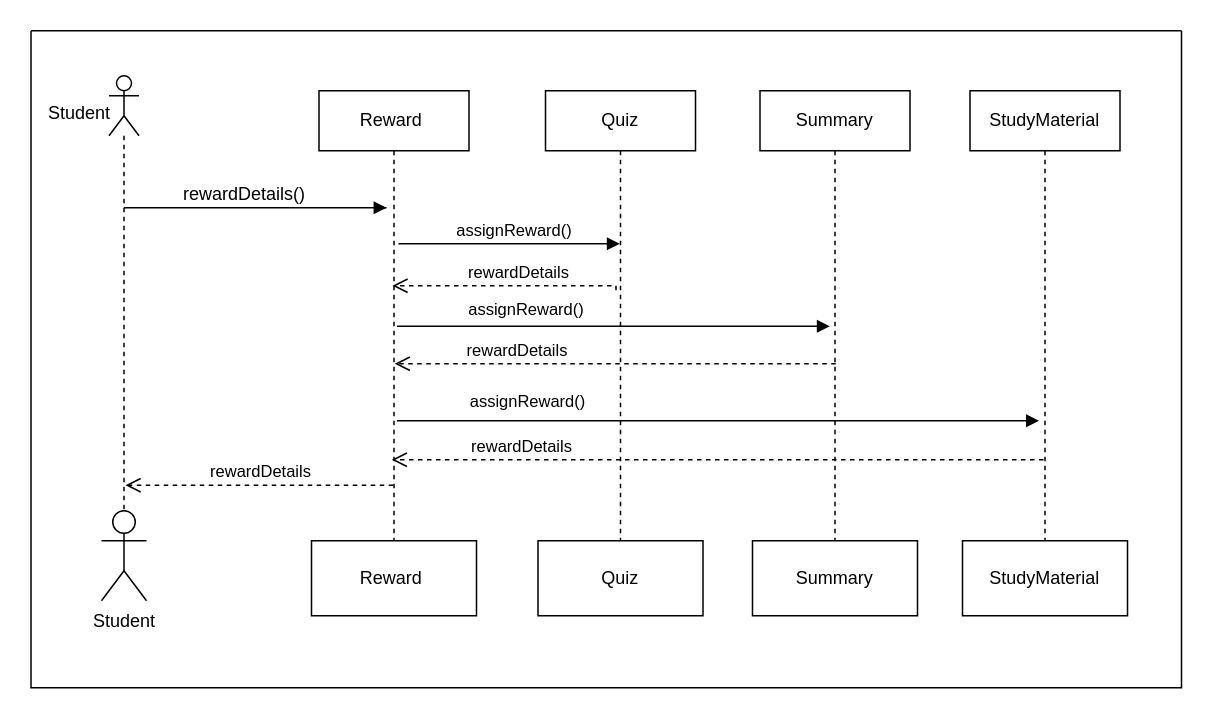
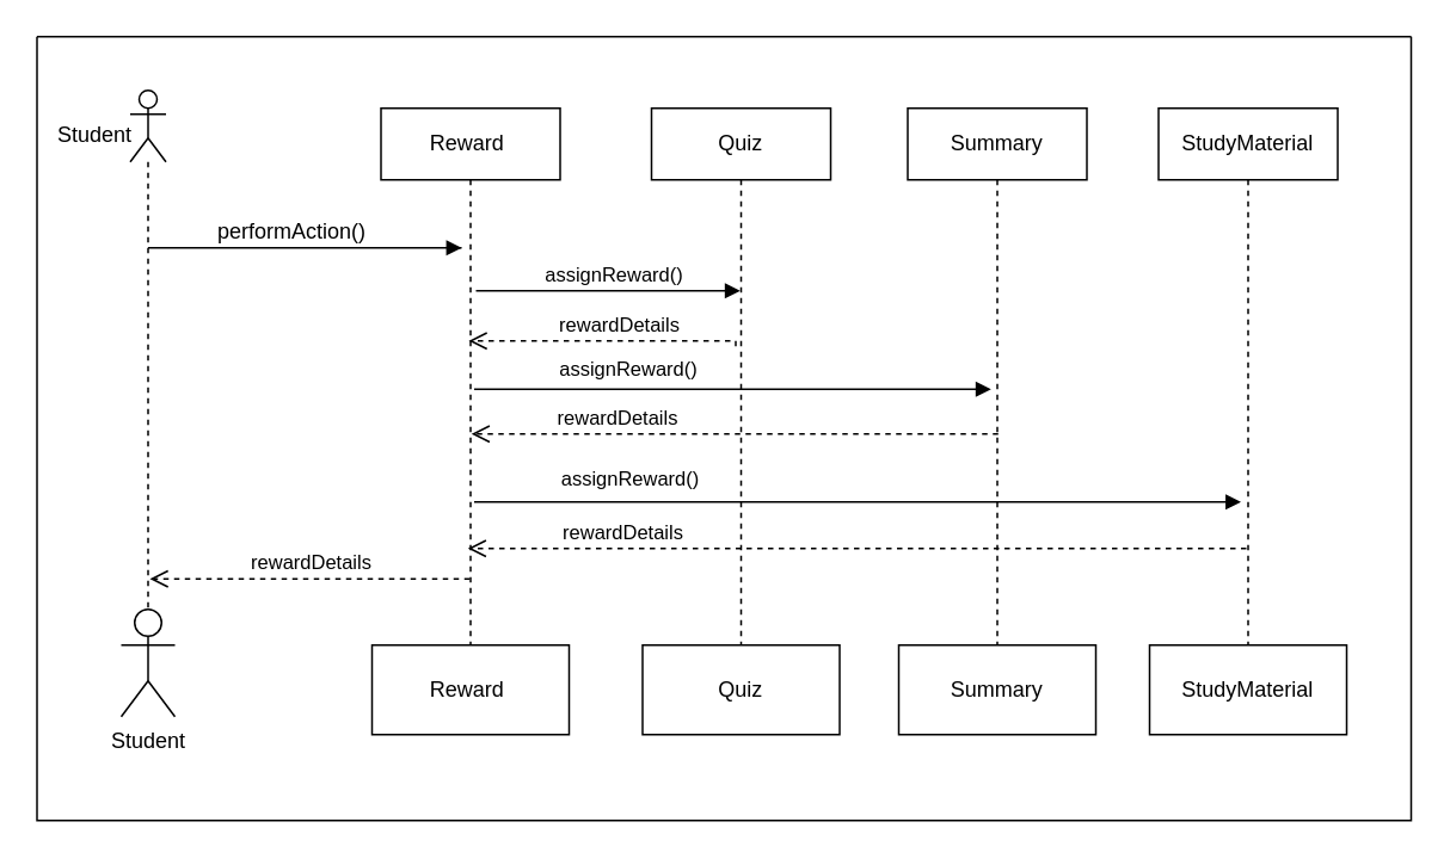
  <mxCell id="0" />
  <mxCell id="1" parent="0" />
  <mxCell id="2" value="" style="swimlane;startSize=0;" parent="1" vertex="1"><mxGeometry x="20" width="767" height="438" as="geometry" y="20"><mxRectangle x="28" width="50" height="44" as="alternateBounds" /></mxGeometry></mxCell>
  <mxCell id="3" value="Reward&amp;nbsp;" style="shape=umlLifeline;perimeter=lifelinePerimeter;whiteSpace=wrap;html=1;container=0;dropTarget=0;collapsible=0;recursiveResize=0;outlineConnect=0;portConstraint=eastwest;newEdgeStyle={&quot;edgeStyle&quot;:&quot;elbowEdgeStyle&quot;,&quot;elbow&quot;:&quot;vertical&quot;,&quot;curved&quot;:0,&quot;rounded&quot;:0};" parent="1" vertex="1"><mxGeometry x="212" y="60" width="100" height="300" as="geometry" /></mxCell>
  <mxCell id="4" value="rewardDetails" style="html=1;verticalAlign=bottom;endArrow=open;dashed=1;endSize=8;edgeStyle=elbowEdgeStyle;elbow=vertical;curved=0;rounded=0;" parent="1" edge="1"><mxGeometry relative="1" as="geometry"><mxPoint x="83" y="323" as="targetPoint" /><Array as="points"><mxPoint x="178" y="323" /></Array><mxPoint x="261.5" y="323" as="sourcePoint" /></mxGeometry></mxCell>
  <mxCell id="5" value="&amp;nbsp; &amp;nbsp; &amp;nbsp; &amp;nbsp; &amp;nbsp; &amp;nbsp; &amp;nbsp; &amp;nbsp; &amp;nbsp;" style="html=1;verticalAlign=bottom;endArrow=block;edgeStyle=elbowEdgeStyle;elbow=vertical;curved=0;rounded=0;" parent="1" edge="1"><mxGeometry relative="1" as="geometry"><mxPoint x="257" y="138" as="sourcePoint" /><Array as="points"><mxPoint x="82" y="138" /></Array><mxPoint x="257" y="138" as="targetPoint" /></mxGeometry></mxCell>
  <mxCell id="6" value="" style="shape=umlLifeline;perimeter=lifelinePerimeter;whiteSpace=wrap;html=1;container=1;dropTarget=0;collapsible=0;recursiveResize=0;outlineConnect=0;portConstraint=eastwest;newEdgeStyle={&quot;curved&quot;:0,&quot;rounded&quot;:0};participant=umlActor;" parent="1" vertex="1"><mxGeometry x="72" y="50" width="20" height="300" as="geometry" /></mxCell>
- <mxCell id="7" value="rewardDetails()" style="text;html=1;align=center;verticalAlign=middle;resizable=0;points=[];autosize=1;strokeColor=none;fillColor=none;" parent="1" vertex="1"><mxGeometry x="107" y="114" width="110" height="30" as="geometry" /></mxCell>
+ <mxCell id="7" value="performAction()" style="text;html=1;align=center;verticalAlign=middle;resizable=0;points=[];autosize=1;strokeColor=none;fillColor=none;" parent="1" vertex="1"><mxGeometry x="107" y="114" width="110" height="30" as="geometry" /></mxCell>
  <mxCell id="8" value="Reward&amp;nbsp;" style="html=1;whiteSpace=wrap;" parent="1" vertex="1"><mxGeometry x="207" y="360" width="110" height="50" as="geometry" /></mxCell>
  <mxCell id="9" value="Student" style="shape=umlActor;verticalLabelPosition=bottom;verticalAlign=top;html=1;" parent="1" vertex="1"><mxGeometry x="67" y="340" width="30" height="60" as="geometry" /></mxCell>
  <mxCell id="10" value="Student" style="text;html=1;align=center;verticalAlign=middle;resizable=0;points=[];autosize=1;strokeColor=none;fillColor=none;" parent="1" vertex="1"><mxGeometry x="22" y="60" width="60" height="30" as="geometry" /></mxCell>
  <mxCell id="11" value="Quiz" style="shape=umlLifeline;perimeter=lifelinePerimeter;whiteSpace=wrap;html=1;container=0;dropTarget=0;collapsible=0;recursiveResize=0;outlineConnect=0;portConstraint=eastwest;newEdgeStyle={&quot;edgeStyle&quot;:&quot;elbowEdgeStyle&quot;,&quot;elbow&quot;:&quot;vertical&quot;,&quot;curved&quot;:0,&quot;rounded&quot;:0};" parent="1" vertex="1"><mxGeometry x="363" y="60" width="100" height="300" as="geometry" /></mxCell>
  <mxCell id="12" value="Summary" style="shape=umlLifeline;perimeter=lifelinePerimeter;whiteSpace=wrap;html=1;container=0;dropTarget=0;collapsible=0;recursiveResize=0;outlineConnect=0;portConstraint=eastwest;newEdgeStyle={&quot;edgeStyle&quot;:&quot;elbowEdgeStyle&quot;,&quot;elbow&quot;:&quot;vertical&quot;,&quot;curved&quot;:0,&quot;rounded&quot;:0};" parent="1" vertex="1"><mxGeometry x="506" y="60" width="100" height="300" as="geometry" /></mxCell>
  <mxCell id="13" value="StudyMaterial" style="shape=umlLifeline;perimeter=lifelinePerimeter;whiteSpace=wrap;html=1;container=0;dropTarget=0;collapsible=0;recursiveResize=0;outlineConnect=0;portConstraint=eastwest;newEdgeStyle={&quot;edgeStyle&quot;:&quot;elbowEdgeStyle&quot;,&quot;elbow&quot;:&quot;vertical&quot;,&quot;curved&quot;:0,&quot;rounded&quot;:0};" parent="1" vertex="1"><mxGeometry x="646" y="60" width="100" height="300" as="geometry" /></mxCell>
  <mxCell id="14" value="Quiz" style="html=1;whiteSpace=wrap;" parent="1" vertex="1"><mxGeometry x="358" y="360" width="110" height="50" as="geometry" /></mxCell>
  <mxCell id="15" value="Summary" style="html=1;whiteSpace=wrap;" parent="1" vertex="1"><mxGeometry x="501" y="360" width="110" height="50" as="geometry" /></mxCell>
  <mxCell id="16" value="StudyMaterial" style="html=1;whiteSpace=wrap;" parent="1" vertex="1"><mxGeometry x="641" y="360" width="110" height="50" as="geometry" /></mxCell>
  <mxCell id="17" value="assignReward()" style="html=1;verticalAlign=bottom;endArrow=block;edgeStyle=elbowEdgeStyle;elbow=vertical;curved=0;rounded=0;targetPerimeterSpacing=0;endSize=6;strokeWidth=1;startSize=8;" parent="1" target="11" edge="1"><mxGeometry x="0.517" relative="1" as="geometry"><mxPoint x="408" y="162" as="sourcePoint" /><Array as="points"><mxPoint x="265" y="162" /></Array><mxPoint x="408" y="162" as="targetPoint" /><mxPoint as="offset" /></mxGeometry></mxCell>
  <mxCell id="18" value="rewardDetails" style="html=1;verticalAlign=bottom;endArrow=open;dashed=1;endSize=8;edgeStyle=elbowEdgeStyle;elbow=vertical;curved=0;rounded=0;" parent="1" edge="1"><mxGeometry x="-0.105" relative="1" as="geometry"><mxPoint x="261" y="190" as="targetPoint" /><Array as="points"><mxPoint x="356" y="190" /></Array><mxPoint x="410" y="193" as="sourcePoint" /><mxPoint as="offset" /></mxGeometry></mxCell>
  <mxCell id="19" value="rewardDetails" style="html=1;verticalAlign=bottom;endArrow=open;dashed=1;endSize=8;edgeStyle=elbowEdgeStyle;elbow=vertical;curved=0;rounded=0;" parent="1" edge="1"><mxGeometry x="0.459" relative="1" as="geometry"><mxPoint x="262.5" y="242" as="targetPoint" /><Array as="points"><mxPoint x="508" y="242" /></Array><mxPoint x="556.5" y="242" as="sourcePoint" /><mxPoint x="1" as="offset" /></mxGeometry></mxCell>
  <mxCell id="20" value="assignReward()" style="html=1;verticalAlign=bottom;endArrow=block;edgeStyle=elbowEdgeStyle;elbow=vertical;curved=0;rounded=0;" parent="1" edge="1"><mxGeometry x="0.126" y="2" relative="1" as="geometry"><mxPoint x="439" y="217" as="sourcePoint" /><Array as="points"><mxPoint x="264" y="217" /></Array><mxPoint x="552.5" y="217" as="targetPoint" /><mxPoint as="offset" /></mxGeometry></mxCell>
  <mxCell id="21" value="rewardDetails" style="html=1;verticalAlign=bottom;endArrow=open;dashed=1;endSize=8;edgeStyle=elbowEdgeStyle;elbow=vertical;curved=0;rounded=0;" parent="1" edge="1"><mxGeometry x="0.602" relative="1" as="geometry"><mxPoint x="260.5" y="306" as="targetPoint" /><Array as="points"><mxPoint x="646.5" y="306" /></Array><mxPoint x="695" y="306" as="sourcePoint" /><mxPoint as="offset" /></mxGeometry></mxCell>
  <mxCell id="22" value="assignReward()" style="html=1;verticalAlign=bottom;endArrow=block;edgeStyle=elbowEdgeStyle;elbow=vertical;curved=0;rounded=0;" parent="1" edge="1"><mxGeometry x="0.079" y="4" relative="1" as="geometry"><mxPoint x="578.5" y="280" as="sourcePoint" /><Array as="points"><mxPoint x="264" y="280" /></Array><mxPoint x="692" y="280" as="targetPoint" /><mxPoint as="offset" /></mxGeometry></mxCell>
